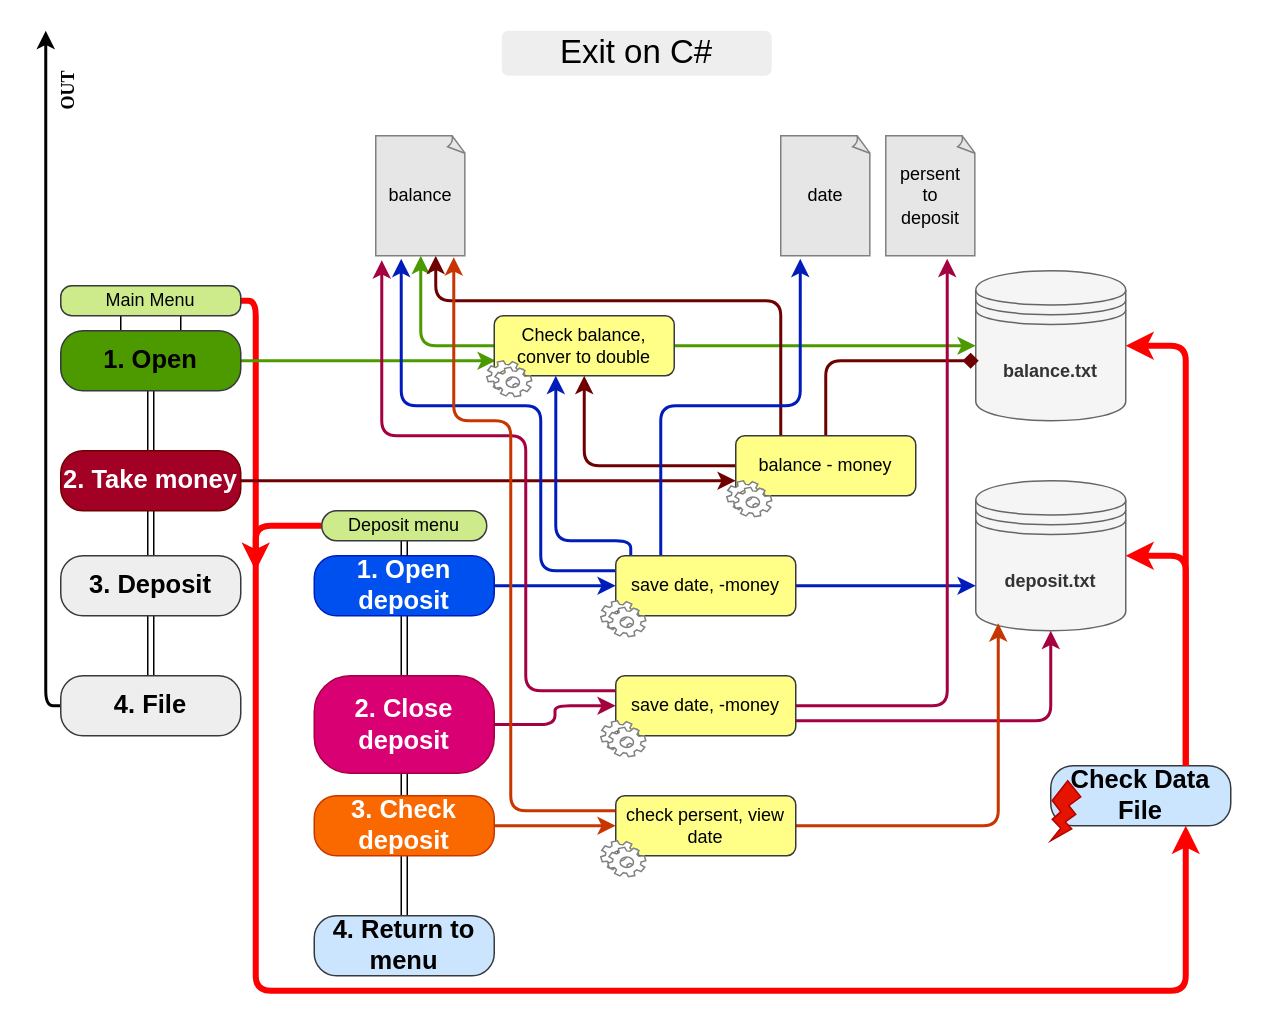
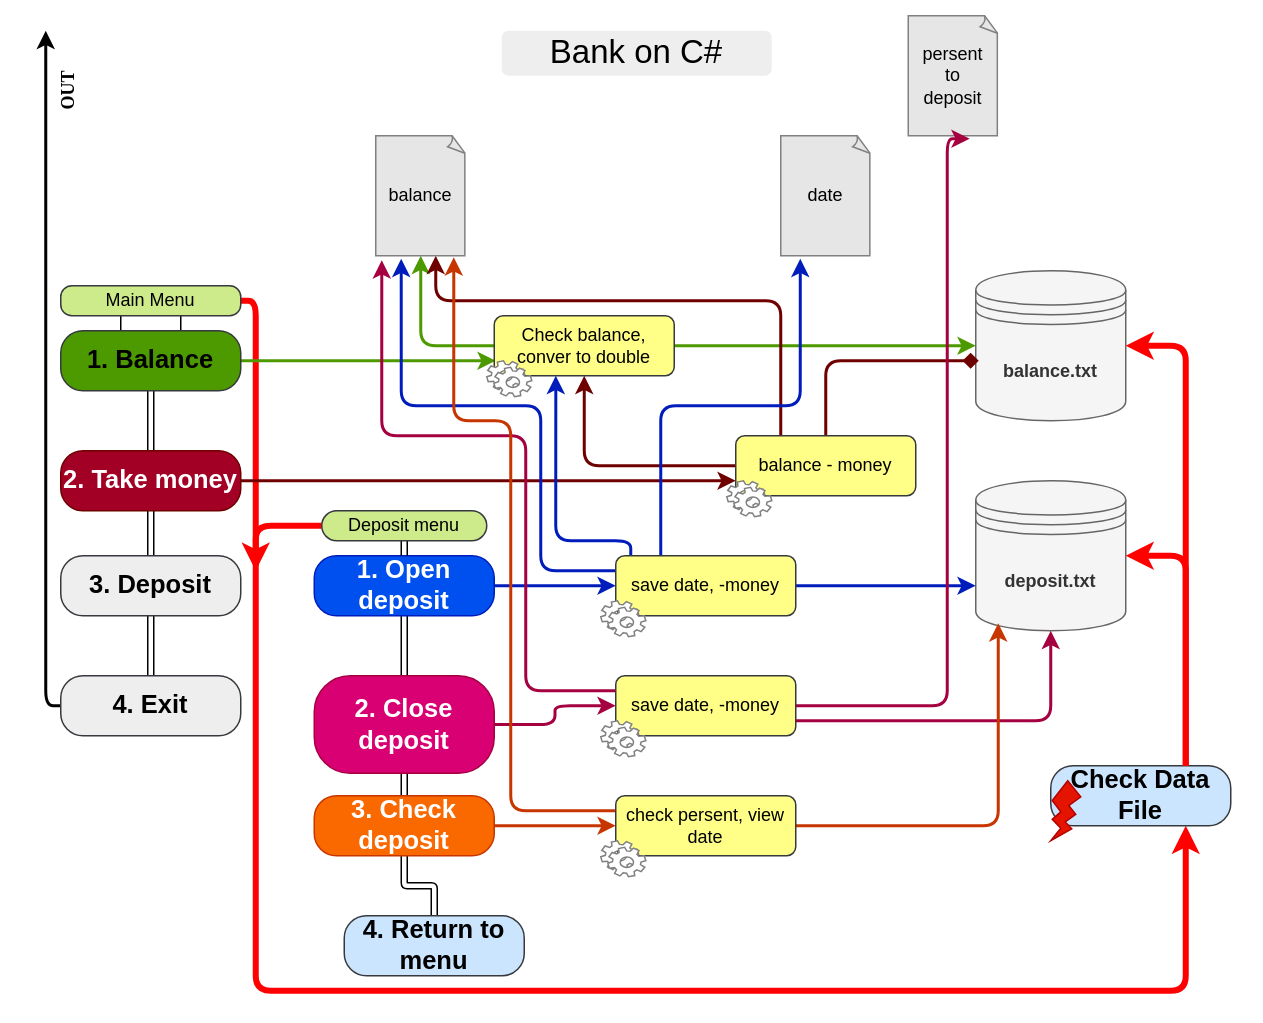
  <mxCell id="0" />
  <mxCell id="1" parent="0" />
- <mxCell id="2" value="&lt;font style=&quot;font-size: 22px&quot;&gt;Exit on C#&lt;/font&gt;" style="text;html=1;fillColor=#eeeeee;align=center;verticalAlign=middle;whiteSpace=wrap;resizeWidth=0;resizable=1;rounded=1;" parent="1" vertex="1"><mxGeometry x="334" y="20" width="180" height="30" as="geometry" /></mxCell>
+ <mxCell id="2" value="&lt;font style=&quot;font-size: 22px&quot;&gt;Bank on C#&lt;/font&gt;" style="text;html=1;fillColor=#eeeeee;align=center;verticalAlign=middle;whiteSpace=wrap;resizeWidth=0;resizable=1;rounded=1;" parent="1" vertex="1"><mxGeometry x="334" y="20" width="180" height="30" as="geometry" /></mxCell>
  <mxCell id="3" style="edgeStyle=orthogonalEdgeStyle;shape=link;orthogonalLoop=1;jettySize=auto;html=1;width=40;" parent="1" source="5" edge="1"><mxGeometry relative="1" as="geometry"><mxPoint x="100" y="250" as="targetPoint" /></mxGeometry></mxCell>
  <mxCell id="4" style="edgeStyle=orthogonalEdgeStyle;rounded=1;orthogonalLoop=1;jettySize=auto;html=1;strokeColor=#FF0000;strokeWidth=4;" edge="1" parent="1" source="5"><mxGeometry relative="1" as="geometry"><mxPoint x="790" y="550" as="targetPoint" /><Array as="points"><mxPoint x="170" y="200" /><mxPoint x="170" y="660" /><mxPoint x="790" y="660" /></Array></mxGeometry></mxCell>
  <mxCell id="5" value="Main Menu" style="shape=ext;html=1;whiteSpace=wrap;arcSize=37;fillColor=#cdeb8b;strokeWidth=1;strokeColor=#36393d;rounded=1;" parent="1" vertex="1"><mxGeometry x="40" y="190" width="120" height="20" as="geometry" /></mxCell>
  <mxCell id="6" style="edgeStyle=orthogonalEdgeStyle;orthogonalLoop=1;jettySize=auto;html=1;fillColor=#cdeb8b;strokeWidth=2;strokeColor=#4D9900;" parent="1" source="8" edge="1"><mxGeometry relative="1" as="geometry"><mxPoint x="330" y="240" as="targetPoint" /></mxGeometry></mxCell>
  <mxCell id="7" style="edgeStyle=orthogonalEdgeStyle;orthogonalLoop=1;jettySize=auto;html=1;shape=link;" parent="1" source="8" target="11" edge="1"><mxGeometry relative="1" as="geometry" /></mxCell>
- <mxCell id="8" value="&lt;b&gt;&lt;font style=&quot;font-size: 17px&quot;&gt;1. Open&lt;/font&gt;&lt;/b&gt;" style="shape=ext;html=1;whiteSpace=wrap;arcSize=37;strokeWidth=1;strokeColor=#36393d;fillColor=#4D9900;rounded=1;" parent="1" vertex="1"><mxGeometry x="40" y="220" width="120" height="40" as="geometry" /></mxCell>
+ <mxCell id="8" value="&lt;b&gt;&lt;font style=&quot;font-size: 17px&quot;&gt;1. Balance&lt;/font&gt;&lt;/b&gt;" style="shape=ext;html=1;whiteSpace=wrap;arcSize=37;strokeWidth=1;strokeColor=#36393d;fillColor=#4D9900;rounded=1;" parent="1" vertex="1"><mxGeometry x="40" y="220" width="120" height="40" as="geometry" /></mxCell>
  <mxCell id="9" style="edgeStyle=orthogonalEdgeStyle;orthogonalLoop=1;jettySize=auto;html=1;entryX=0;entryY=0.75;entryDx=0;entryDy=0;strokeWidth=2;strokeColor=#6F0000;fillColor=#a20025;" parent="1" source="11" target="37" edge="1"><mxGeometry relative="1" as="geometry"><mxPoint x="480" y="320" as="targetPoint" /></mxGeometry></mxCell>
  <mxCell id="10" style="edgeStyle=orthogonalEdgeStyle;shape=link;orthogonalLoop=1;jettySize=auto;html=1;entryX=0.5;entryY=0;entryDx=0;entryDy=0;" parent="1" source="11" target="13" edge="1"><mxGeometry relative="1" as="geometry" /></mxCell>
  <mxCell id="11" value="&lt;b&gt;&lt;font style=&quot;font-size: 17px&quot;&gt;2. Take money&lt;/font&gt;&lt;/b&gt;" style="shape=ext;html=1;whiteSpace=wrap;arcSize=37;strokeWidth=1;strokeColor=#6F0000;fillColor=#a20025;fontColor=#ffffff;rounded=1;" parent="1" vertex="1"><mxGeometry x="40" y="300" width="120" height="40" as="geometry" /></mxCell>
  <mxCell id="12" style="edgeStyle=orthogonalEdgeStyle;shape=link;orthogonalLoop=1;jettySize=auto;html=1;" parent="1" source="13" target="15" edge="1"><mxGeometry relative="1" as="geometry" /></mxCell>
  <mxCell id="13" value="&lt;b&gt;&lt;font style=&quot;font-size: 17px&quot;&gt;3. Deposit&lt;/font&gt;&lt;/b&gt;" style="shape=ext;html=1;whiteSpace=wrap;arcSize=37;fillColor=#eeeeee;strokeWidth=1;strokeColor=#36393d;rounded=1;" parent="1" vertex="1"><mxGeometry x="40" y="370" width="120" height="40" as="geometry" /></mxCell>
  <mxCell id="14" style="edgeStyle=orthogonalEdgeStyle;orthogonalLoop=1;jettySize=auto;html=1;strokeWidth=2;" parent="1" source="15" edge="1"><mxGeometry relative="1" as="geometry"><mxPoint x="30" y="20" as="targetPoint" /><Array as="points"><mxPoint x="30" y="470" /></Array></mxGeometry></mxCell>
- <mxCell id="15" value="&lt;b&gt;&lt;font style=&quot;font-size: 17px&quot;&gt;4. File&lt;/font&gt;&lt;/b&gt;" style="shape=ext;html=1;whiteSpace=wrap;arcSize=37;fillColor=#eeeeee;strokeWidth=1;strokeColor=#36393d;rounded=1;" parent="1" vertex="1"><mxGeometry x="40" y="450" width="120" height="40" as="geometry" /></mxCell>
+ <mxCell id="15" value="&lt;b&gt;&lt;font style=&quot;font-size: 17px&quot;&gt;4. Exit&lt;/font&gt;&lt;/b&gt;" style="shape=ext;html=1;whiteSpace=wrap;arcSize=37;fillColor=#eeeeee;strokeWidth=1;strokeColor=#36393d;rounded=1;" parent="1" vertex="1"><mxGeometry x="40" y="450" width="120" height="40" as="geometry" /></mxCell>
  <mxCell id="16" value="&lt;b&gt;balance.txt&lt;/b&gt;" style="shape=datastore;whiteSpace=wrap;html=1;strokeColor=#666666;strokeWidth=1;fillColor=#f5f5f5;fontColor=#333333;rounded=1;" parent="1" vertex="1"><mxGeometry x="650" y="180" width="100" height="100" as="geometry" /></mxCell>
  <mxCell id="17" value="&lt;b&gt;deposit.txt&lt;/b&gt;" style="shape=datastore;whiteSpace=wrap;html=1;strokeColor=#666666;strokeWidth=1;fillColor=#f5f5f5;fontColor=#333333;rounded=1;" parent="1" vertex="1"><mxGeometry x="650" y="320" width="100" height="100" as="geometry" /></mxCell>
  <mxCell id="18" style="edgeStyle=orthogonalEdgeStyle;orthogonalLoop=1;jettySize=auto;html=1;entryX=0.5;entryY=0;entryDx=0;entryDy=0;shape=link;" parent="1" source="20" target="30" edge="1"><mxGeometry relative="1" as="geometry" /></mxCell>
  <mxCell id="19" style="edgeStyle=orthogonalEdgeStyle;orthogonalLoop=1;jettySize=auto;html=1;entryX=0;entryY=0.5;entryDx=0;entryDy=0;strokeColor=#001DBC;strokeWidth=2;fillColor=#0050ef;" parent="1" source="20" target="44" edge="1"><mxGeometry relative="1" as="geometry" /></mxCell>
  <mxCell id="20" value="&lt;b&gt;&lt;font style=&quot;font-size: 17px&quot;&gt;1. Open deposit&lt;/font&gt;&lt;/b&gt;" style="shape=ext;html=1;whiteSpace=wrap;arcSize=37;fillColor=#0050ef;strokeWidth=1;strokeColor=#001DBC;fontColor=#ffffff;rounded=1;" parent="1" vertex="1"><mxGeometry x="209" y="370" width="120" height="40" as="geometry" /></mxCell>
  <mxCell id="21" style="edgeStyle=orthogonalEdgeStyle;orthogonalLoop=1;jettySize=auto;html=1;shape=link;" parent="1" source="23" target="20" edge="1"><mxGeometry relative="1" as="geometry" /></mxCell>
  <mxCell id="22" style="edgeStyle=orthogonalEdgeStyle;rounded=1;orthogonalLoop=1;jettySize=auto;html=1;strokeColor=#FF0000;strokeWidth=4;" edge="1" parent="1" source="23"><mxGeometry relative="1" as="geometry"><mxPoint x="170" y="380" as="targetPoint" /><Array as="points"><mxPoint x="170" y="350" /></Array></mxGeometry></mxCell>
  <mxCell id="23" value="&lt;font style=&quot;font-size: 12px&quot;&gt;Deposit menu&lt;/font&gt;" style="text;html=1;fillColor=#cdeb8b;align=center;verticalAlign=middle;whiteSpace=wrap;resizeWidth=0;resizable=1;glass=0;arcSize=50;strokeColor=#36393d;rounded=1;" parent="1" vertex="1"><mxGeometry x="214" y="340" width="110" height="20" as="geometry" /></mxCell>
  <mxCell id="24" style="edgeStyle=orthogonalEdgeStyle;orthogonalLoop=1;jettySize=auto;html=1;entryX=0;entryY=0.5;entryDx=0;entryDy=0;strokeWidth=2;strokeColor=#4D9900;" parent="1" source="26" target="16" edge="1"><mxGeometry relative="1" as="geometry"><mxPoint x="640" y="240" as="targetPoint" /></mxGeometry></mxCell>
  <mxCell id="25" style="edgeStyle=orthogonalEdgeStyle;orthogonalLoop=1;jettySize=auto;html=1;entryX=0.5;entryY=1;entryDx=0;entryDy=0;entryPerimeter=0;strokeColor=#4D9900;strokeWidth=2;" parent="1" source="26" target="46" edge="1"><mxGeometry relative="1" as="geometry" /></mxCell>
  <mxCell id="26" value="Check balance,&lt;br&gt;conver to double" style="shape=ext;html=1;whiteSpace=wrap;glass=0;strokeColor=#36393d;strokeWidth=1;fillColor=#ffff88;rounded=1;" parent="1" vertex="1"><mxGeometry x="329" y="210" width="120" height="40" as="geometry" /></mxCell>
  <mxCell id="27" value="" style="shape=mxgraph.bpmn.service_task;html=1;outlineConnect=0;glass=0;strokeColor=#808080;strokeWidth=1;gradientColor=none;rounded=1;" parent="1" vertex="1"><mxGeometry x="324" y="240" width="30" height="24" as="geometry" /></mxCell>
  <mxCell id="28" style="edgeStyle=orthogonalEdgeStyle;orthogonalLoop=1;jettySize=auto;html=1;entryX=0.5;entryY=0;entryDx=0;entryDy=0;shape=link;" parent="1" source="30" target="33" edge="1"><mxGeometry relative="1" as="geometry" /></mxCell>
  <mxCell id="29" style="edgeStyle=orthogonalEdgeStyle;orthogonalLoop=1;jettySize=auto;html=1;entryX=0;entryY=0.5;entryDx=0;entryDy=0;strokeColor=#A50040;strokeWidth=2;fillColor=#d80073;" parent="1" source="30" target="51" edge="1"><mxGeometry relative="1" as="geometry" /></mxCell>
  <mxCell id="30" value="&lt;b&gt;&lt;font style=&quot;font-size: 17px&quot;&gt;2. Close deposit&lt;/font&gt;&lt;/b&gt;" style="shape=ext;html=1;whiteSpace=wrap;arcSize=37;strokeWidth=1;strokeColor=#A50040;fontColor=#ffffff;fillColor=#d80073;rounded=1;" parent="1" vertex="1"><mxGeometry x="209" y="450" width="120" height="65" as="geometry" /></mxCell>
  <mxCell id="31" style="edgeStyle=orthogonalEdgeStyle;shape=link;orthogonalLoop=1;jettySize=auto;html=1;entryX=0.5;entryY=0;entryDx=0;entryDy=0;" parent="1" source="33" target="39" edge="1"><mxGeometry relative="1" as="geometry" /></mxCell>
  <mxCell id="32" style="edgeStyle=orthogonalEdgeStyle;orthogonalLoop=1;jettySize=auto;html=1;entryX=0;entryY=0.5;entryDx=0;entryDy=0;strokeColor=#C73500;strokeWidth=2;fillColor=#fa6800;" parent="1" source="33" target="55" edge="1"><mxGeometry relative="1" as="geometry" /></mxCell>
  <mxCell id="33" value="&lt;b&gt;&lt;font style=&quot;font-size: 17px&quot;&gt;3. Check deposit&lt;/font&gt;&lt;/b&gt;" style="shape=ext;html=1;whiteSpace=wrap;arcSize=37;fillColor=#fa6800;strokeWidth=1;strokeColor=#C73500;fontColor=#ffffff;rounded=1;" parent="1" vertex="1"><mxGeometry x="209" y="530" width="120" height="40" as="geometry" /></mxCell>
  <mxCell id="34" style="edgeStyle=orthogonalEdgeStyle;orthogonalLoop=1;jettySize=auto;html=1;strokeWidth=2;strokeColor=#6F0000;fillColor=#a20025;" parent="1" source="37" target="26" edge="1"><mxGeometry relative="1" as="geometry" /></mxCell>
  <mxCell id="35" style="edgeStyle=orthogonalEdgeStyle;orthogonalLoop=1;jettySize=auto;html=1;strokeWidth=2;strokeColor=#6F0000;entryX=0.02;entryY=0.6;entryDx=0;entryDy=0;entryPerimeter=0;fillColor=#a20025;endArrow=diamond;" parent="1" source="37" target="16" edge="1"><mxGeometry relative="1" as="geometry"><mxPoint x="630" y="240" as="targetPoint" /><Array as="points"><mxPoint x="550" y="240" /></Array></mxGeometry></mxCell>
  <mxCell id="36" style="edgeStyle=orthogonalEdgeStyle;orthogonalLoop=1;jettySize=auto;html=1;exitX=0.25;exitY=0;exitDx=0;exitDy=0;strokeWidth=2;strokeColor=#6F0000;fillColor=#a20025;" parent="1" source="37" edge="1"><mxGeometry relative="1" as="geometry"><mxPoint x="290" y="170" as="targetPoint" /><Array as="points"><mxPoint x="520" y="200" /><mxPoint x="290" y="200" /><mxPoint x="290" y="171" /></Array></mxGeometry></mxCell>
  <mxCell id="37" value="balance - money" style="shape=ext;html=1;whiteSpace=wrap;glass=0;strokeWidth=1;fillColor=#ffff88;strokeColor=#36393d;rounded=1;" parent="1" vertex="1"><mxGeometry x="490" y="290" width="120" height="40" as="geometry" /></mxCell>
  <mxCell id="38" value="" style="shape=mxgraph.bpmn.service_task;html=1;outlineConnect=0;glass=0;strokeColor=#808080;strokeWidth=1;gradientColor=none;rounded=1;" parent="1" vertex="1"><mxGeometry x="484" y="320" width="30" height="24" as="geometry" /></mxCell>
- <mxCell id="39" value="&lt;b&gt;&lt;font style=&quot;font-size: 17px&quot;&gt;4. Return to menu&lt;/font&gt;&lt;/b&gt;" style="shape=ext;html=1;whiteSpace=wrap;arcSize=37;fillColor=#cce5ff;strokeWidth=1;strokeColor=#36393d;rounded=1;" parent="1" vertex="1"><mxGeometry x="209" y="610" width="120" height="40" as="geometry" /></mxCell>
+ <mxCell id="39" value="&lt;b&gt;&lt;font style=&quot;font-size: 17px&quot;&gt;4. Return to menu&lt;/font&gt;&lt;/b&gt;" style="shape=ext;html=1;whiteSpace=wrap;arcSize=37;fillColor=#cce5ff;strokeWidth=1;strokeColor=#36393d;rounded=1;" parent="1" vertex="1"><mxGeometry x="229" y="610" width="120" height="40" as="geometry" /></mxCell>
  <mxCell id="40" style="edgeStyle=orthogonalEdgeStyle;orthogonalLoop=1;jettySize=auto;html=1;entryX=0;entryY=0.7;entryDx=0;entryDy=0;strokeWidth=2;fillColor=#0050ef;strokeColor=#001DBC;" parent="1" source="44" target="17" edge="1"><mxGeometry relative="1" as="geometry" /></mxCell>
  <mxCell id="41" style="edgeStyle=orthogonalEdgeStyle;orthogonalLoop=1;jettySize=auto;html=1;entryX=0.342;entryY=1;entryDx=0;entryDy=0;entryPerimeter=0;fillColor=#0050ef;strokeColor=#001DBC;strokeWidth=2;" parent="1" source="44" target="26" edge="1"><mxGeometry relative="1" as="geometry"><Array as="points"><mxPoint x="420" y="360" /><mxPoint x="370" y="360" /></Array></mxGeometry></mxCell>
  <mxCell id="42" style="edgeStyle=orthogonalEdgeStyle;orthogonalLoop=1;jettySize=auto;html=1;exitX=0;exitY=0.25;exitDx=0;exitDy=0;entryX=0.283;entryY=1.025;entryDx=0;entryDy=0;entryPerimeter=0;strokeColor=#001DBC;strokeWidth=2;fillColor=#0050ef;" parent="1" source="44" target="46" edge="1"><mxGeometry relative="1" as="geometry"><Array as="points"><mxPoint x="360" y="380" /><mxPoint x="360" y="270" /><mxPoint x="267" y="270" /></Array></mxGeometry></mxCell>
  <mxCell id="43" style="edgeStyle=orthogonalEdgeStyle;orthogonalLoop=1;jettySize=auto;html=1;exitX=0.25;exitY=0;exitDx=0;exitDy=0;entryX=0.217;entryY=1.025;entryDx=0;entryDy=0;entryPerimeter=0;strokeColor=#001DBC;strokeWidth=2;fillColor=#0050ef;" parent="1" source="44" target="57" edge="1"><mxGeometry relative="1" as="geometry" /></mxCell>
  <mxCell id="44" value="save date, -money" style="shape=ext;html=1;whiteSpace=wrap;glass=0;strokeWidth=1;fillColor=#ffff88;strokeColor=#36393d;rounded=1;" parent="1" vertex="1"><mxGeometry x="410" y="370" width="120" height="40" as="geometry" /></mxCell>
  <mxCell id="45" value="" style="shape=mxgraph.bpmn.service_task;html=1;outlineConnect=0;glass=0;strokeColor=#808080;strokeWidth=1;gradientColor=none;rounded=1;" parent="1" vertex="1"><mxGeometry x="400" y="400" width="30" height="24" as="geometry" /></mxCell>
  <mxCell id="46" value="balance" style="whiteSpace=wrap;html=1;shape=mxgraph.basic.document;glass=0;strokeColor=#808080;strokeWidth=1;fillColor=#E6E6E6;gradientColor=none;rounded=1;" parent="1" vertex="1"><mxGeometry x="250" y="90" width="60" height="80" as="geometry" /></mxCell>
- <mxCell id="47" value="persent&lt;br&gt;to&lt;br&gt;deposit" style="whiteSpace=wrap;html=1;shape=mxgraph.basic.document;glass=0;strokeColor=#808080;strokeWidth=1;fillColor=#E6E6E6;gradientColor=none;rounded=1;" parent="1" vertex="1"><mxGeometry x="590" y="90" width="60" height="80" as="geometry" /></mxCell>
+ <mxCell id="47" value="persent&lt;br&gt;to&lt;br&gt;deposit" style="whiteSpace=wrap;html=1;shape=mxgraph.basic.document;glass=0;strokeColor=#808080;strokeWidth=1;fillColor=#E6E6E6;gradientColor=none;rounded=1;" parent="1" vertex="1"><mxGeometry x="605" y="10" width="60" height="80" as="geometry" /></mxCell>
  <mxCell id="48" style="edgeStyle=orthogonalEdgeStyle;orthogonalLoop=1;jettySize=auto;html=1;exitX=0;exitY=0.25;exitDx=0;exitDy=0;entryX=0.067;entryY=1.038;entryDx=0;entryDy=0;entryPerimeter=0;strokeColor=#A50040;strokeWidth=2;fillColor=#d80073;" parent="1" source="51" target="46" edge="1"><mxGeometry relative="1" as="geometry"><Array as="points"><mxPoint x="350" y="460" /><mxPoint x="350" y="290" /><mxPoint x="254" y="290" /></Array></mxGeometry></mxCell>
  <mxCell id="49" style="edgeStyle=orthogonalEdgeStyle;orthogonalLoop=1;jettySize=auto;html=1;exitX=1;exitY=0.5;exitDx=0;exitDy=0;entryX=0.683;entryY=1.025;entryDx=0;entryDy=0;entryPerimeter=0;strokeColor=#A50040;strokeWidth=2;fillColor=#d80073;" parent="1" source="51" target="47" edge="1"><mxGeometry relative="1" as="geometry"><Array as="points"><mxPoint x="631" y="470" /></Array></mxGeometry></mxCell>
  <mxCell id="50" style="edgeStyle=orthogonalEdgeStyle;orthogonalLoop=1;jettySize=auto;html=1;exitX=1;exitY=0.75;exitDx=0;exitDy=0;strokeColor=#A50040;strokeWidth=2;fillColor=#d80073;" parent="1" source="51" target="17" edge="1"><mxGeometry relative="1" as="geometry"><Array as="points"><mxPoint x="700" y="480" /></Array></mxGeometry></mxCell>
  <mxCell id="51" value="save date, -money" style="shape=ext;html=1;whiteSpace=wrap;glass=0;strokeWidth=1;fillColor=#ffff88;strokeColor=#36393d;rounded=1;" parent="1" vertex="1"><mxGeometry x="410" y="450" width="120" height="40" as="geometry" /></mxCell>
  <mxCell id="52" value="" style="shape=mxgraph.bpmn.service_task;html=1;outlineConnect=0;glass=0;strokeColor=#808080;strokeWidth=1;gradientColor=none;rounded=1;" parent="1" vertex="1"><mxGeometry x="400" y="480" width="30" height="24" as="geometry" /></mxCell>
  <mxCell id="53" style="edgeStyle=orthogonalEdgeStyle;orthogonalLoop=1;jettySize=auto;html=1;entryX=0.15;entryY=0.95;entryDx=0;entryDy=0;entryPerimeter=0;strokeColor=#C73500;strokeWidth=2;fillColor=#fa6800;" parent="1" source="55" target="17" edge="1"><mxGeometry relative="1" as="geometry" /></mxCell>
  <mxCell id="54" style="edgeStyle=orthogonalEdgeStyle;orthogonalLoop=1;jettySize=auto;html=1;exitX=0;exitY=0.25;exitDx=0;exitDy=0;entryX=0.867;entryY=1.013;entryDx=0;entryDy=0;entryPerimeter=0;strokeColor=#C73500;strokeWidth=2;fillColor=#fa6800;" parent="1" source="55" target="46" edge="1"><mxGeometry relative="1" as="geometry"><Array as="points"><mxPoint x="340" y="540" /><mxPoint x="340" y="280" /><mxPoint x="302" y="280" /></Array></mxGeometry></mxCell>
  <mxCell id="55" value="check persent, view date" style="shape=ext;html=1;whiteSpace=wrap;glass=0;strokeWidth=1;fillColor=#ffff88;strokeColor=#36393d;rounded=1;" parent="1" vertex="1"><mxGeometry x="410" y="530" width="120" height="40" as="geometry" /></mxCell>
  <mxCell id="56" value="" style="shape=mxgraph.bpmn.service_task;html=1;outlineConnect=0;glass=0;strokeColor=#808080;strokeWidth=1;gradientColor=none;rounded=1;" parent="1" vertex="1"><mxGeometry x="400" y="560" width="30" height="24" as="geometry" /></mxCell>
  <mxCell id="57" value="date" style="whiteSpace=wrap;html=1;shape=mxgraph.basic.document;glass=0;strokeColor=#808080;strokeWidth=1;fillColor=#E6E6E6;gradientColor=none;rounded=1;" parent="1" vertex="1"><mxGeometry x="520" y="90" width="60" height="80" as="geometry" /></mxCell>
  <mxCell id="58" value="" style="group" vertex="1" connectable="0" parent="1"><mxGeometry x="700" y="510" width="120" height="50" as="geometry" /></mxCell>
  <mxCell id="59" value="&lt;b&gt;&lt;font style=&quot;font-size: 17px&quot;&gt;Check Data&lt;br&gt;File&lt;br&gt;&lt;/font&gt;&lt;/b&gt;" style="shape=ext;html=1;whiteSpace=wrap;arcSize=37;fillColor=#cce5ff;strokeWidth=1;strokeColor=#36393d;rounded=1;" vertex="1" parent="58"><mxGeometry width="120" height="40" as="geometry" /></mxCell>
  <mxCell id="60" value="" style="verticalLabelPosition=bottom;verticalAlign=top;html=1;shape=mxgraph.basic.flash;fillColor=#e51400;strokeColor=#B20000;fontColor=#ffffff;" vertex="1" parent="58"><mxGeometry y="10" width="20" height="40" as="geometry" /></mxCell>
  <mxCell id="61" style="edgeStyle=orthogonalEdgeStyle;rounded=1;orthogonalLoop=1;jettySize=auto;html=1;entryX=1;entryY=0.5;entryDx=0;entryDy=0;strokeWidth=4;strokeColor=#FF0000;" edge="1" parent="1" source="59" target="17"><mxGeometry relative="1" as="geometry"><mxPoint x="790" y="370" as="targetPoint" /><Array as="points"><mxPoint x="790" y="370" /></Array></mxGeometry></mxCell>
  <mxCell id="62" style="edgeStyle=orthogonalEdgeStyle;rounded=1;orthogonalLoop=1;jettySize=auto;html=1;strokeColor=#FF0000;strokeWidth=4;entryX=1;entryY=0.5;entryDx=0;entryDy=0;" edge="1" parent="1" source="59" target="16"><mxGeometry relative="1" as="geometry"><mxPoint x="790" y="230" as="targetPoint" /><Array as="points"><mxPoint x="790" y="230" /></Array></mxGeometry></mxCell>
  <mxCell id="63" value="&lt;b&gt;&lt;font face=&quot;Tahoma&quot;&gt;OUT&lt;/font&gt;&lt;/b&gt;" style="text;html=1;strokeColor=none;fillColor=none;align=center;verticalAlign=middle;whiteSpace=wrap;rounded=0;rotation=-90;strokeWidth=1;" vertex="1" parent="1"><mxGeometry x="20" y="50" width="50" height="20" as="geometry" /></mxCell>
